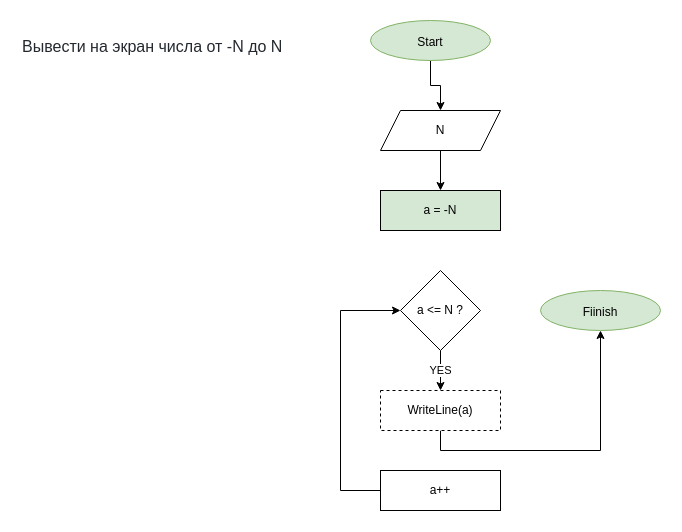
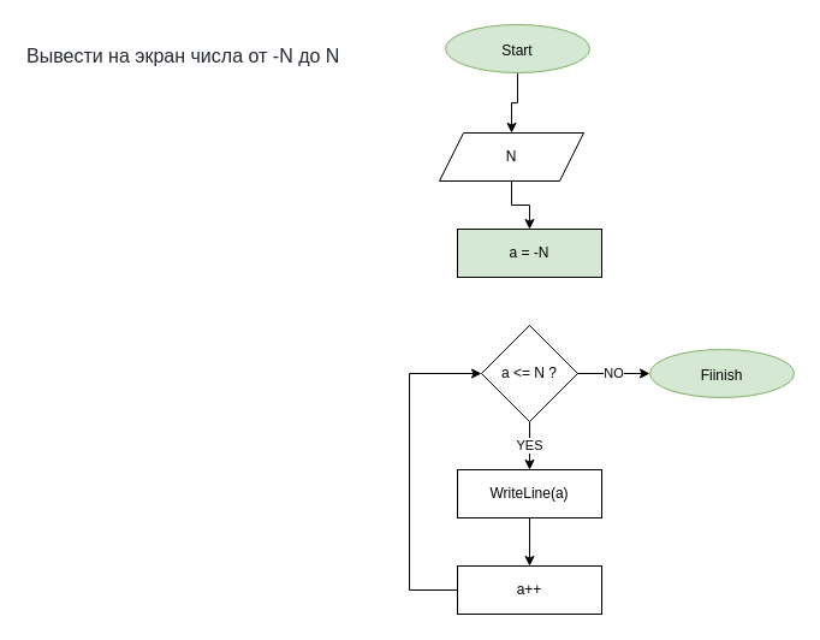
  <mxCell id="0" />
  <mxCell id="1" parent="0" />
  <mxCell id="2" style="edgeStyle=orthogonalEdgeStyle;rounded=0;orthogonalLoop=1;jettySize=auto;html=1;exitX=0.5;exitY=1;exitDx=0;exitDy=0;entryX=0.5;entryY=0;entryDx=0;entryDy=0;" edge="1" parent="1" source="3" target="5"><mxGeometry relative="1" as="geometry" /></mxCell>
  <mxCell id="3" value="&lt;font style=&quot;font-size: 12px;&quot;&gt;Start&lt;/font&gt;" style="ellipse;whiteSpace=wrap;html=1;fontSize=16;fillColor=#d5e8d4;strokeColor=#82b366;" vertex="1" parent="1"><mxGeometry x="370" y="20" width="120" height="40" as="geometry" /></mxCell>
  <mxCell id="4" style="edgeStyle=orthogonalEdgeStyle;rounded=0;orthogonalLoop=1;jettySize=auto;html=1;exitX=0.5;exitY=1;exitDx=0;exitDy=0;entryX=0.5;entryY=0;entryDx=0;entryDy=0;" edge="1" parent="1" source="5" target="6"><mxGeometry relative="1" as="geometry" /></mxCell>
- <mxCell id="5" value="N" style="shape=parallelogram;perimeter=parallelogramPerimeter;whiteSpace=wrap;html=1;fixedSize=1;" vertex="1" parent="1"><mxGeometry x="380" y="110" width="120" height="40" as="geometry" /></mxCell>
+ <mxCell id="5" value="N" style="shape=parallelogram;perimeter=parallelogramPerimeter;whiteSpace=wrap;html=1;fixedSize=1;" vertex="1" parent="1"><mxGeometry x="365" y="110" width="120" height="40" as="geometry" /></mxCell>
  <mxCell id="6" value="a = -N" style="rounded=0;whiteSpace=wrap;html=1;fillColor=#d5e8d4;" vertex="1" parent="1"><mxGeometry x="380" y="190" width="120" height="40" as="geometry" /></mxCell>
  <mxCell id="7" value="YES" style="edgeStyle=orthogonalEdgeStyle;rounded=0;orthogonalLoop=1;jettySize=auto;html=1;exitX=0.5;exitY=1;exitDx=0;exitDy=0;entryX=0.5;entryY=0;entryDx=0;entryDy=0;" edge="1" parent="1" source="9" target="11"><mxGeometry relative="1" as="geometry" /></mxCell>
+ <mxCell id="8" value="NO" style="edgeStyle=orthogonalEdgeStyle;rounded=0;orthogonalLoop=1;jettySize=auto;html=1;exitX=1;exitY=0.5;exitDx=0;exitDy=0;entryX=0;entryY=0.5;entryDx=0;entryDy=0;" edge="1" parent="1" source="9" target="15"><mxGeometry relative="1" as="geometry" /></mxCell>
  <mxCell id="9" value="a &amp;lt;= N ?" style="rhombus;whiteSpace=wrap;html=1;" vertex="1" parent="1"><mxGeometry x="400" y="270" width="80" height="80" as="geometry" /></mxCell>
- <mxCell id="10" style="edgeStyle=orthogonalEdgeStyle;rounded=0;orthogonalLoop=1;jettySize=auto;html=1;exitX=0.5;exitY=1;exitDx=0;exitDy=0;" edge="1" parent="1" source="11" target="15"><mxGeometry relative="1" as="geometry" /></mxCell>
- <mxCell id="11" value="WriteLine(a)" style="rounded=0;whiteSpace=wrap;html=1;dashed=1;" vertex="1" parent="1"><mxGeometry x="380" y="390" width="120" height="40" as="geometry" /></mxCell>
+ <mxCell id="10" style="edgeStyle=orthogonalEdgeStyle;rounded=0;orthogonalLoop=1;jettySize=auto;html=1;exitX=0.5;exitY=1;exitDx=0;exitDy=0;entryX=0.5;entryY=0;entryDx=0;entryDy=0;" edge="1" parent="1" source="11" target="13"><mxGeometry relative="1" as="geometry" /></mxCell>
+ <mxCell id="11" value="WriteLine(a)" style="rounded=0;whiteSpace=wrap;html=1;" vertex="1" parent="1"><mxGeometry x="380" y="390" width="120" height="40" as="geometry" /></mxCell>
  <mxCell id="12" style="edgeStyle=orthogonalEdgeStyle;rounded=0;orthogonalLoop=1;jettySize=auto;html=1;exitX=0;exitY=0.5;exitDx=0;exitDy=0;entryX=0;entryY=0.5;entryDx=0;entryDy=0;" edge="1" parent="1" source="13" target="9"><mxGeometry relative="1" as="geometry"><Array as="points"><mxPoint x="340" y="490" /><mxPoint x="340" y="310" /></Array></mxGeometry></mxCell>
  <mxCell id="13" value="a++" style="rounded=0;whiteSpace=wrap;html=1;" vertex="1" parent="1"><mxGeometry x="380" y="470" width="120" height="40" as="geometry" /></mxCell>
  <mxCell id="14" value="&lt;b id=&quot;docs-internal-guid-ac60fa6e-7fff-43e8-7ab8-157d46df6e29&quot; style=&quot;font-weight:normal;&quot;&gt;&lt;span style=&quot;font-size: 12pt; font-family: Arial; color: rgb(36, 41, 47); background-color: transparent; font-weight: 400; font-style: normal; font-variant: normal; text-decoration: none; vertical-align: baseline;&quot;&gt;Вывести на экран числа от -N до N&lt;/span&gt;&lt;/b&gt;" style="text;whiteSpace=wrap;html=1;" vertex="1" parent="1"><mxGeometry width="290" height="30" as="geometry" x="20" y="30" /></mxCell>
  <mxCell id="15" value="&lt;font style=&quot;font-size: 12px;&quot;&gt;Fiinish&lt;/font&gt;" style="ellipse;whiteSpace=wrap;html=1;fontSize=16;fillColor=#d5e8d4;strokeColor=#82b366;" vertex="1" parent="1"><mxGeometry x="540" y="290" width="120" height="40" as="geometry" /></mxCell>
